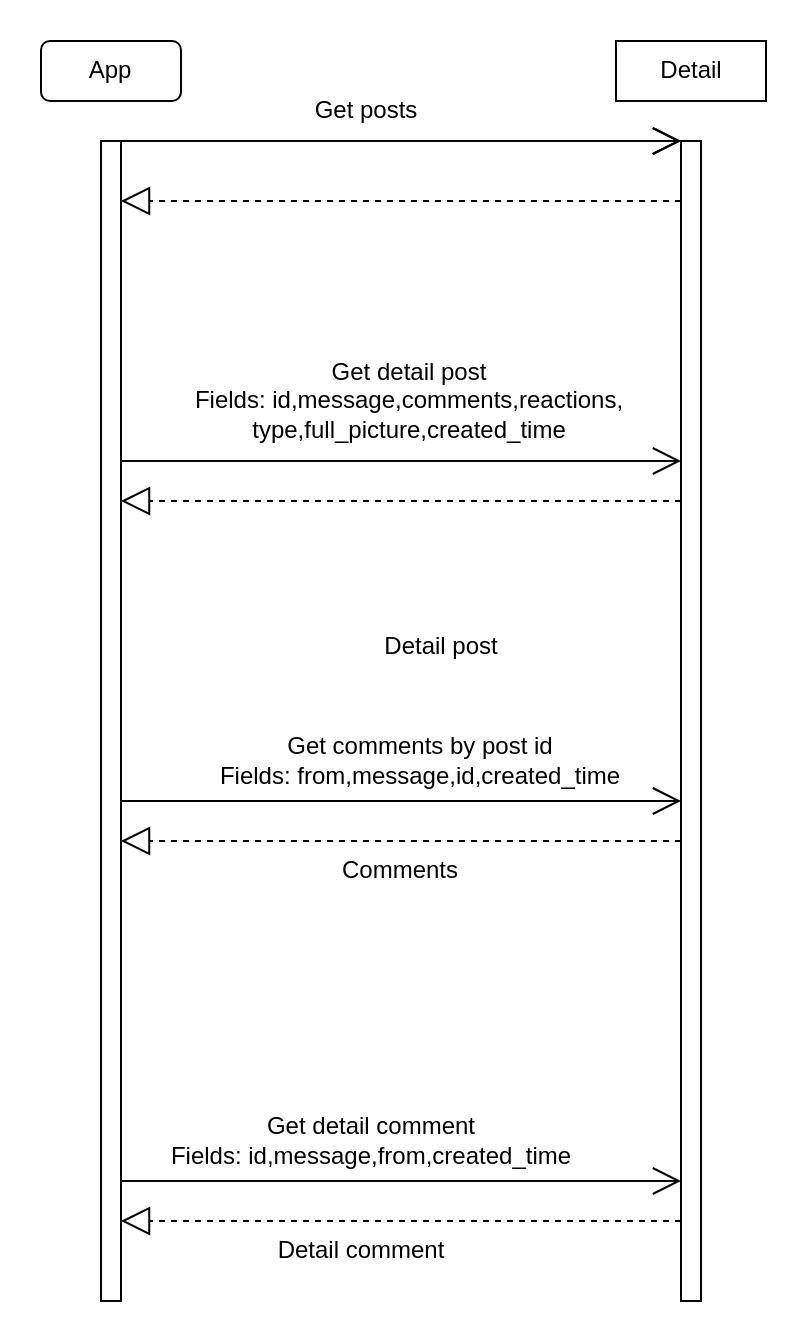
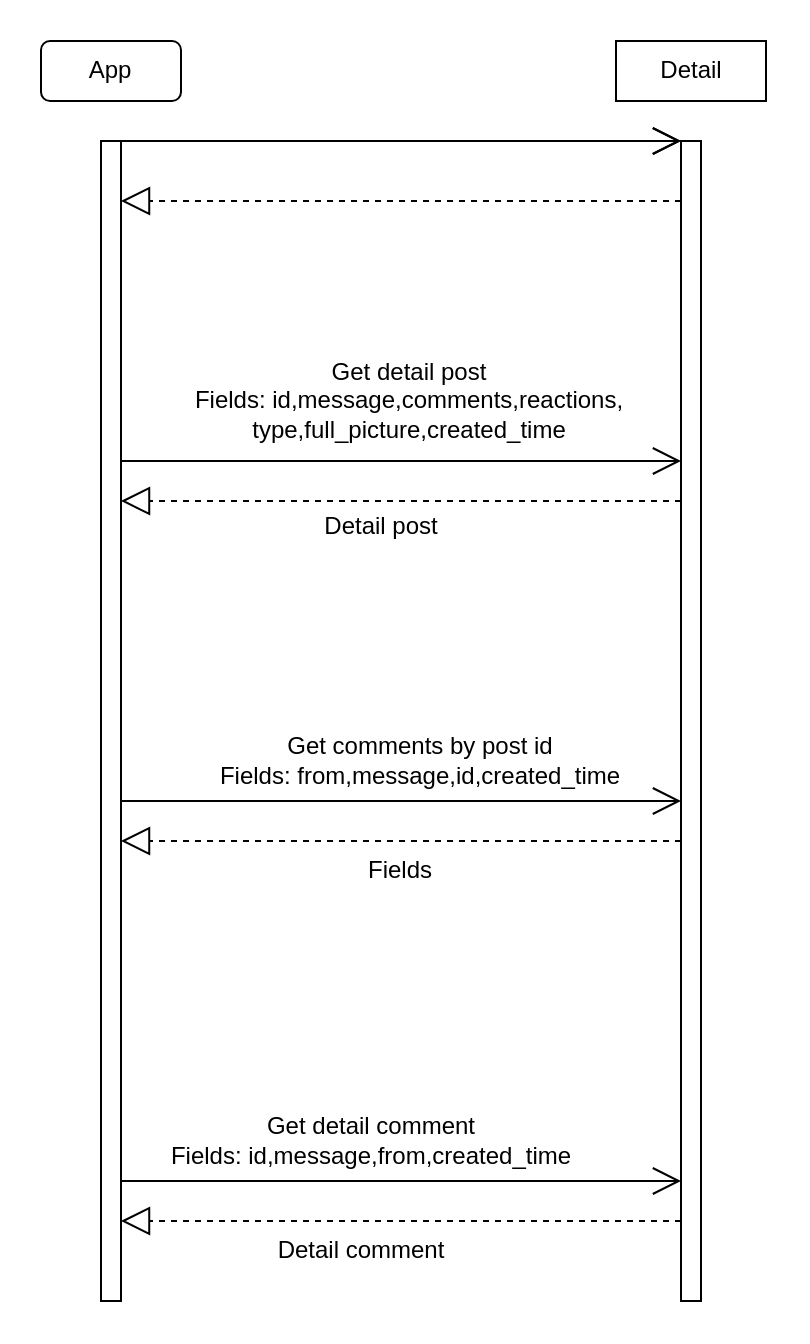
  <mxCell id="0" />
  <mxCell id="1" parent="0" />
  <mxCell id="2" value="" style="html=1;points=[];perimeter=orthogonalPerimeter;outlineConnect=0;targetShapes=umlLifeline;portConstraint=eastwest;newEdgeStyle={&quot;edgeStyle&quot;:&quot;elbowEdgeStyle&quot;,&quot;elbow&quot;:&quot;vertical&quot;,&quot;curved&quot;:0,&quot;rounded&quot;:0};" vertex="1" parent="1"><mxGeometry x="50" y="70" width="10" height="580" as="geometry" /></mxCell>
  <mxCell id="3" value="" style="html=1;points=[];perimeter=orthogonalPerimeter;outlineConnect=0;targetShapes=umlLifeline;portConstraint=eastwest;newEdgeStyle={&quot;edgeStyle&quot;:&quot;elbowEdgeStyle&quot;,&quot;elbow&quot;:&quot;vertical&quot;,&quot;curved&quot;:0,&quot;rounded&quot;:0};" vertex="1" parent="1"><mxGeometry x="340" y="70" width="10" height="580" as="geometry" /></mxCell>
  <mxCell id="4" value="" style="endArrow=open;endFill=1;endSize=12;html=1;rounded=0;" edge="1" parent="1" target="3"><mxGeometry width="160" relative="1" as="geometry"><mxPoint x="60" y="70" as="sourcePoint" /><mxPoint x="220" y="70" as="targetPoint" /></mxGeometry></mxCell>
  <mxCell id="5" value="App" style="html=1;whiteSpace=wrap;rounded=1;" vertex="1" parent="1"><mxGeometry x="20" y="20" width="70" height="30" as="geometry" /></mxCell>
  <mxCell id="6" value="Detail" style="html=1;whiteSpace=wrap;" vertex="1" parent="1"><mxGeometry x="307.5" y="20" width="75" height="30" as="geometry" /></mxCell>
- <mxCell id="7" value="Get posts" style="text;html=1;strokeColor=none;fillColor=none;align=center;verticalAlign=middle;whiteSpace=wrap;rounded=0;" vertex="1" parent="1"><mxGeometry x="140" y="40" width="86" height="30" as="geometry" /></mxCell>
  <mxCell id="8" value="" style="endArrow=block;dashed=1;endFill=0;endSize=12;html=1;rounded=0;" edge="1" parent="1"><mxGeometry width="160" relative="1" as="geometry"><mxPoint x="340" y="100" as="sourcePoint" /><mxPoint x="60" y="100" as="targetPoint" /></mxGeometry></mxCell>
  <mxCell id="9" value="" style="endArrow=open;endFill=1;endSize=12;html=1;rounded=0;" edge="1" parent="1"><mxGeometry width="160" relative="1" as="geometry"><mxPoint x="60" y="70" as="sourcePoint" /><mxPoint x="340" y="70" as="targetPoint" /></mxGeometry></mxCell>
  <mxCell id="10" value="" style="endArrow=open;endFill=1;endSize=12;html=1;rounded=0;" edge="1" parent="1"><mxGeometry width="160" relative="1" as="geometry"><mxPoint x="60" y="400" as="sourcePoint" /><mxPoint x="340" y="400" as="targetPoint" /></mxGeometry></mxCell>
  <mxCell id="11" value="" style="endArrow=block;dashed=1;endFill=0;endSize=12;html=1;rounded=0;" edge="1" parent="1"><mxGeometry width="160" relative="1" as="geometry"><mxPoint x="340" y="420" as="sourcePoint" /><mxPoint x="60" y="420" as="targetPoint" /></mxGeometry></mxCell>
  <mxCell id="12" value="Get comments by post id&lt;br&gt;Fields:&amp;nbsp;from,message,id,created_time" style="text;html=1;strokeColor=none;fillColor=none;align=center;verticalAlign=middle;whiteSpace=wrap;rounded=0;" vertex="1" parent="1"><mxGeometry x="105" y="360" width="210" height="40" as="geometry" /></mxCell>
- <mxCell id="13" value="Comments" style="text;html=1;strokeColor=none;fillColor=none;align=center;verticalAlign=middle;whiteSpace=wrap;rounded=0;" vertex="1" parent="1"><mxGeometry x="120" y="420" width="160" height="30" as="geometry" /></mxCell>
+ <mxCell id="13" value="Fields" style="text;html=1;strokeColor=none;fillColor=none;align=center;verticalAlign=middle;whiteSpace=wrap;rounded=0;" vertex="1" parent="1"><mxGeometry x="120" y="420" width="160" height="30" as="geometry" /></mxCell>
  <mxCell id="14" value="" style="endArrow=open;endFill=1;endSize=12;html=1;rounded=0;" edge="1" parent="1"><mxGeometry width="160" relative="1" as="geometry"><mxPoint x="60" y="230" as="sourcePoint" /><mxPoint x="340" y="230" as="targetPoint" /></mxGeometry></mxCell>
  <mxCell id="15" value="Get detail post&lt;br&gt;Fields:&amp;nbsp;id,message,comments,reactions,&lt;br&gt;type,full_picture,created_time" style="text;html=1;strokeColor=none;fillColor=none;align=center;verticalAlign=middle;whiteSpace=wrap;rounded=0;" vertex="1" parent="1"><mxGeometry x="67.5" y="180" width="272.5" height="40" as="geometry" /></mxCell>
  <mxCell id="16" value="" style="endArrow=block;dashed=1;endFill=0;endSize=12;html=1;rounded=0;" edge="1" parent="1"><mxGeometry width="160" relative="1" as="geometry"><mxPoint x="340" y="250" as="sourcePoint" /><mxPoint x="60" y="250" as="targetPoint" /></mxGeometry></mxCell>
- <mxCell id="17" value="Detail post" style="text;html=1;align=center;verticalAlign=middle;resizable=0;points=[];autosize=1;strokeColor=none;fillColor=none;" vertex="1" parent="1"><mxGeometry x="180" y="308" width="80" height="30" as="geometry" /></mxCell>
+ <mxCell id="17" value="Detail post" style="text;html=1;align=center;verticalAlign=middle;resizable=0;points=[];autosize=1;strokeColor=none;fillColor=none;" vertex="1" parent="1"><mxGeometry x="150" y="248" width="80" height="30" as="geometry" /></mxCell>
  <mxCell id="18" value="" style="endArrow=open;endFill=1;endSize=12;html=1;rounded=0;" edge="1" parent="1"><mxGeometry width="160" relative="1" as="geometry"><mxPoint x="60" y="590" as="sourcePoint" /><mxPoint x="340" y="590" as="targetPoint" /></mxGeometry></mxCell>
  <mxCell id="19" value="" style="endArrow=block;dashed=1;endFill=0;endSize=12;html=1;rounded=0;" edge="1" parent="1"><mxGeometry width="160" relative="1" as="geometry"><mxPoint x="340" y="610" as="sourcePoint" /><mxPoint x="60" y="610" as="targetPoint" /></mxGeometry></mxCell>
  <mxCell id="20" value="Get detail comment&lt;br&gt;Fields:&amp;nbsp;id,message,from,created_time" style="text;html=1;align=center;verticalAlign=middle;resizable=0;points=[];autosize=1;strokeColor=none;fillColor=none;" vertex="1" parent="1"><mxGeometry x="75" y="550" width="220" height="40" as="geometry" /></mxCell>
  <mxCell id="21" value="Detail comment" style="text;html=1;align=center;verticalAlign=middle;resizable=0;points=[];autosize=1;strokeColor=none;fillColor=none;" vertex="1" parent="1"><mxGeometry x="125" y="610" width="110" height="30" as="geometry" /></mxCell>
